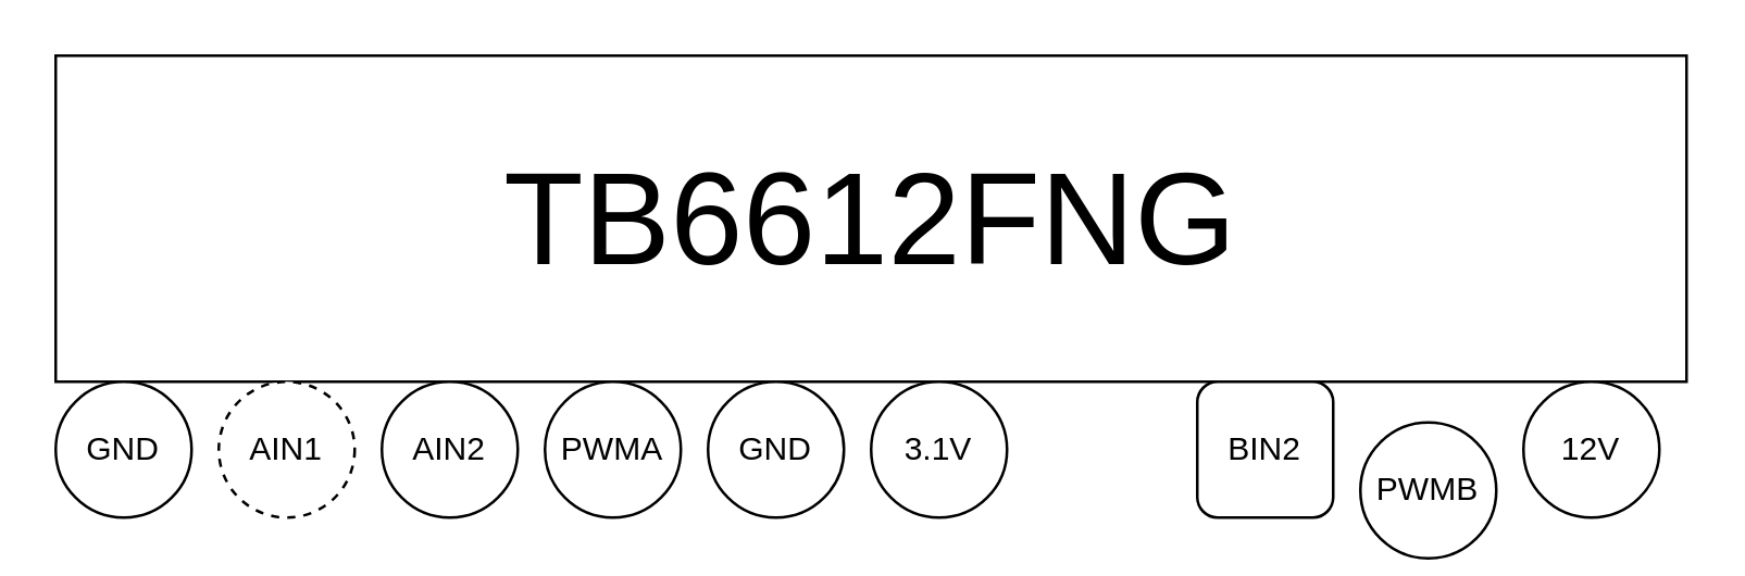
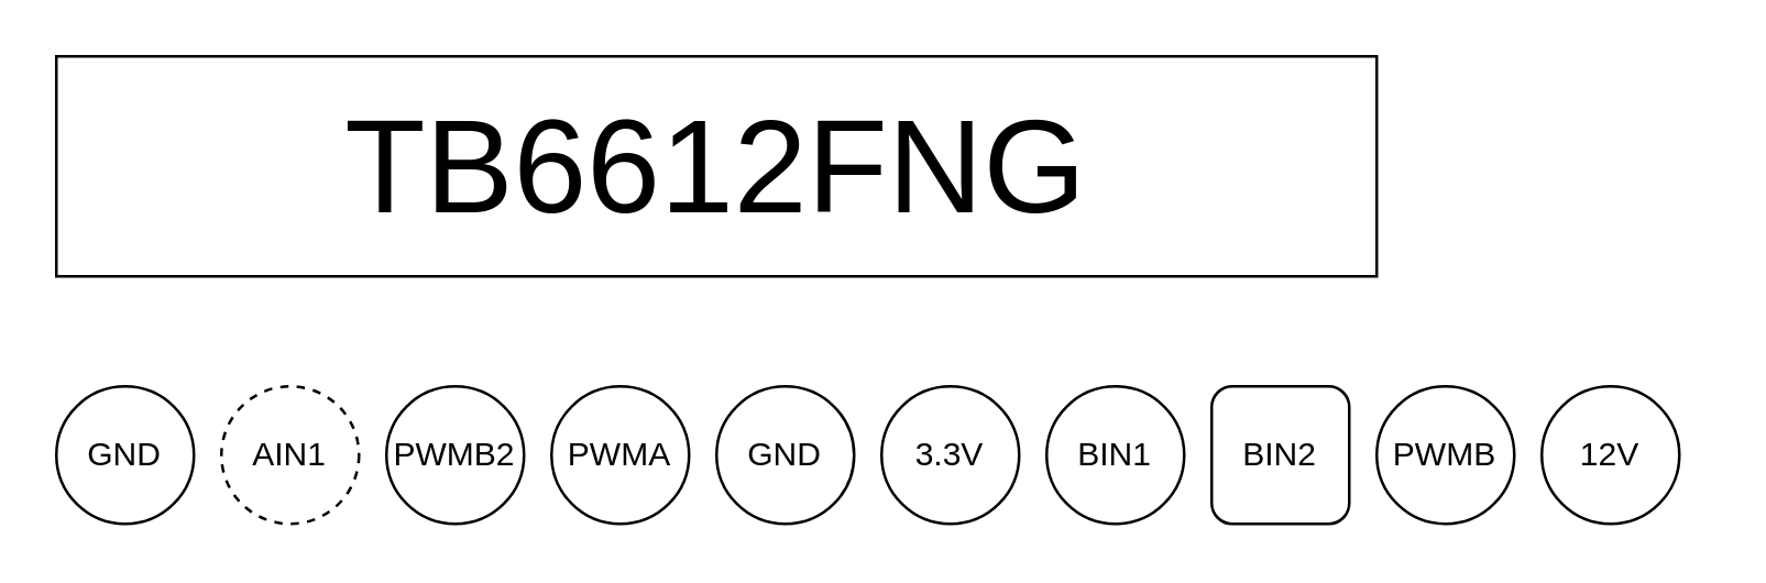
  <mxCell id="0" />
  <mxCell id="1" parent="0" />
- <mxCell id="2" value="&lt;font style=&quot;font-size: 48px;&quot;&gt;TB6612FNG&lt;/font&gt;" style="rounded=0;whiteSpace=wrap;html=1;" vertex="1" parent="1"><mxGeometry x="20" y="20" width="600" height="120" as="geometry" /></mxCell>
+ <mxCell id="2" value="&lt;font style=&quot;font-size: 48px;&quot;&gt;TB6612FNG&lt;/font&gt;" style="rounded=0;whiteSpace=wrap;html=1;" vertex="1" parent="1"><mxGeometry x="20" y="20" width="480" height="80" as="geometry" /></mxCell>
  <mxCell id="3" value="AIN1" style="ellipse;whiteSpace=wrap;html=1;aspect=fixed;dashed=1;" vertex="1" parent="1"><mxGeometry x="80" y="140" width="50" height="50" as="geometry" /></mxCell>
- <mxCell id="4" value="AIN2" style="ellipse;whiteSpace=wrap;html=1;aspect=fixed;" vertex="1" parent="1"><mxGeometry x="140" y="140" width="50" height="50" as="geometry" /></mxCell>
+ <mxCell id="4" value="PWMB2" style="ellipse;whiteSpace=wrap;html=1;aspect=fixed;" vertex="1" parent="1"><mxGeometry x="140" y="140" width="50" height="50" as="geometry" /></mxCell>
  <mxCell id="5" value="PWMA" style="ellipse;whiteSpace=wrap;html=1;aspect=fixed;" vertex="1" parent="1"><mxGeometry x="200" y="140" width="50" height="50" as="geometry" /></mxCell>
  <mxCell id="6" value="GND" style="ellipse;whiteSpace=wrap;html=1;aspect=fixed;" vertex="1" parent="1"><mxGeometry x="20" y="140" width="50" height="50" as="geometry" /></mxCell>
  <mxCell id="7" value="GND" style="ellipse;whiteSpace=wrap;html=1;aspect=fixed;" vertex="1" parent="1"><mxGeometry x="260" y="140" width="50" height="50" as="geometry" /></mxCell>
+ <mxCell id="8" value="BIN1" style="ellipse;whiteSpace=wrap;html=1;aspect=fixed;" vertex="1" parent="1"><mxGeometry x="380" y="140" width="50" height="50" as="geometry" /></mxCell>
  <mxCell id="9" value="BIN2" style="whiteSpace=wrap;html=1;aspect=fixed;rounded=1;" vertex="1" parent="1"><mxGeometry x="440" y="140" width="50" height="50" as="geometry" /></mxCell>
- <mxCell id="10" value="PWMB" style="ellipse;whiteSpace=wrap;html=1;aspect=fixed;" vertex="1" parent="1"><mxGeometry x="500" y="155" width="50" height="50" as="geometry" /></mxCell>
- <mxCell id="11" value="3.1V" style="ellipse;whiteSpace=wrap;html=1;aspect=fixed;" vertex="1" parent="1"><mxGeometry x="320" y="140" width="50" height="50" as="geometry" /></mxCell>
+ <mxCell id="10" value="PWMB" style="ellipse;whiteSpace=wrap;html=1;aspect=fixed;" vertex="1" parent="1"><mxGeometry x="500" y="140" width="50" height="50" as="geometry" /></mxCell>
+ <mxCell id="11" value="3.3V" style="ellipse;whiteSpace=wrap;html=1;aspect=fixed;" vertex="1" parent="1"><mxGeometry x="320" y="140" width="50" height="50" as="geometry" /></mxCell>
  <mxCell id="12" value="12V" style="ellipse;whiteSpace=wrap;html=1;aspect=fixed;" vertex="1" parent="1"><mxGeometry x="560" y="140" width="50" height="50" as="geometry" /></mxCell>
